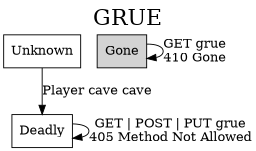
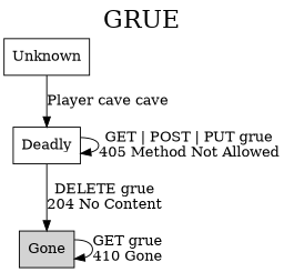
  digraph {
    fontsize=24
    label=GRUE
    labelloc=t
    node [shape=box]
    n1 [label=Unknown]
    n2 [label=Deadly]
    n3 [bgcolor=black label=Gone style=filled]
    n1 -> n2 [label="Player cave cave"]
    n2 -> n2 [label="GET | POST | PUT grue\n405 Method Not Allowed"]
+   n2 -> n3 [label="DELETE grue\n204 No Content"]
    n3 -> n3 [label="GET grue\n410 Gone"]
  }
